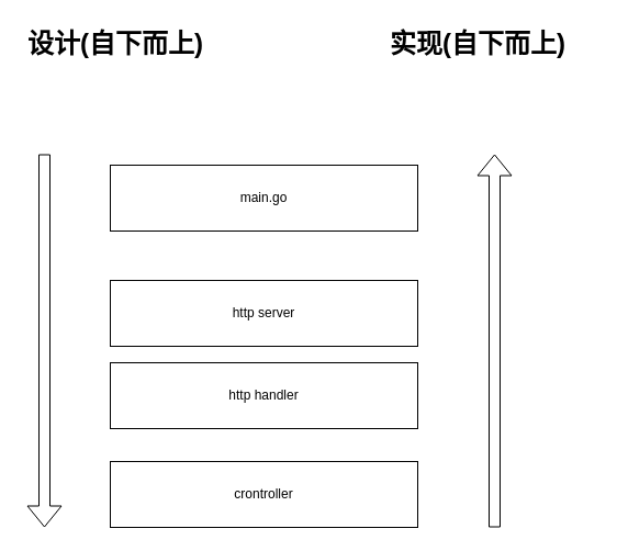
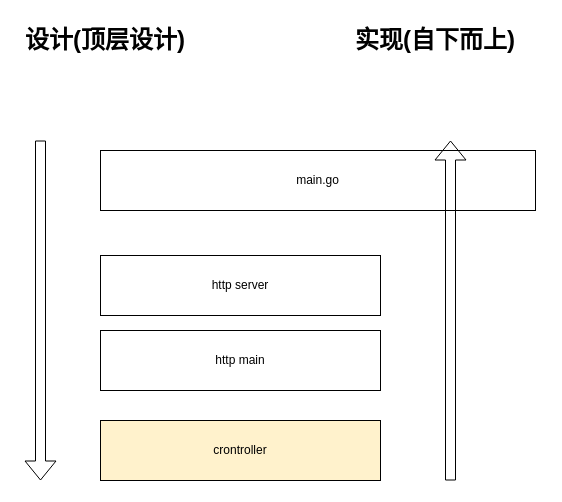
  <mxCell id="0" />
  <mxCell id="1" parent="0" />
- <mxCell id="2" value="main.go" style="rounded=0;whiteSpace=wrap;html=1;" parent="1" vertex="1"><mxGeometry x="100" y="150" width="280" height="60" as="geometry" /></mxCell>
+ <mxCell id="2" value="main.go" style="rounded=0;whiteSpace=wrap;html=1;" parent="1" vertex="1"><mxGeometry x="100" y="150" width="435" height="60" as="geometry" /></mxCell>
  <mxCell id="3" value="" style="shape=flexArrow;endArrow=classic;html=1;" parent="1" edge="1"><mxGeometry width="50" height="50" relative="1" as="geometry"><mxPoint x="40" y="140" as="sourcePoint" /><mxPoint x="40" y="480" as="targetPoint" /></mxGeometry></mxCell>
  <mxCell id="4" value="http server" style="rounded=0;whiteSpace=wrap;html=1;" parent="1" vertex="1"><mxGeometry x="100" y="255" width="280" height="60" as="geometry" /></mxCell>
- <mxCell id="5" value="http handler" style="rounded=0;whiteSpace=wrap;html=1;" parent="1" vertex="1"><mxGeometry x="100" y="330" width="280" height="60" as="geometry" /></mxCell>
- <mxCell id="6" value="crontroller" style="rounded=0;whiteSpace=wrap;html=1;" parent="1" vertex="1"><mxGeometry x="100" y="420" width="280" height="60" as="geometry" /></mxCell>
- <mxCell id="7" value="&lt;h1&gt;设计(自下而上)&lt;/h1&gt;" style="text;html=1;strokeColor=none;fillColor=none;spacing=5;spacingTop=-20;whiteSpace=wrap;overflow=hidden;rounded=0;" parent="1" vertex="1"><mxGeometry x="20" y="20" width="190" height="90" as="geometry" /></mxCell>
+ <mxCell id="5" value="http main" style="rounded=0;whiteSpace=wrap;html=1;" parent="1" vertex="1"><mxGeometry x="100" y="330" width="280" height="60" as="geometry" /></mxCell>
+ <mxCell id="6" value="crontroller" style="rounded=0;whiteSpace=wrap;html=1;fillColor=#fff2cc;" parent="1" vertex="1"><mxGeometry x="100" y="420" width="280" height="60" as="geometry" /></mxCell>
+ <mxCell id="7" value="&lt;h1&gt;设计(顶层设计)&lt;/h1&gt;" style="text;html=1;strokeColor=none;fillColor=none;spacing=5;spacingTop=-20;whiteSpace=wrap;overflow=hidden;rounded=0;" parent="1" vertex="1"><mxGeometry x="20" y="20" width="190" height="90" as="geometry" /></mxCell>
  <mxCell id="8" value="&lt;h1&gt;实现(自下而上)&lt;/h1&gt;" style="text;html=1;strokeColor=none;fillColor=none;spacing=5;spacingTop=-20;whiteSpace=wrap;overflow=hidden;rounded=0;" parent="1" vertex="1"><mxGeometry x="350" y="20" width="190" height="90" as="geometry" /></mxCell>
  <mxCell id="9" value="" style="shape=flexArrow;endArrow=classic;html=1;" parent="1" edge="1"><mxGeometry width="50" height="50" relative="1" as="geometry"><mxPoint x="450" y="480" as="sourcePoint" /><mxPoint x="450" y="140" as="targetPoint" /></mxGeometry></mxCell>
